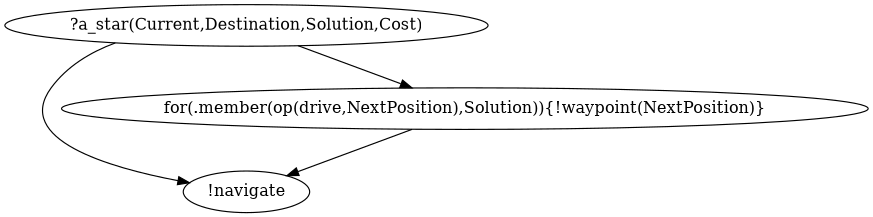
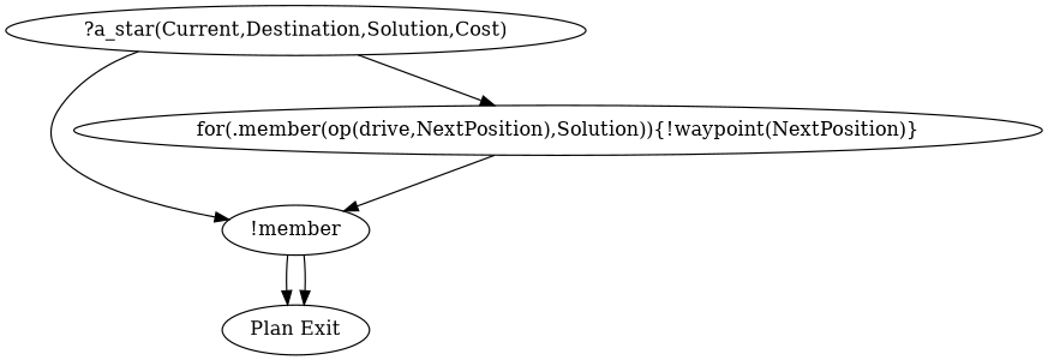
  digraph {
-   n1 [label="!navigate"]
+   n1 [label="!member"]
+   n2 [label="Plan Exit"]
    n3 [label="?a_star(Current,Destination,Solution,Cost)"]
    n4 [label="for(.member(op(drive,NextPosition),Solution)){!waypoint(NextPosition)}"]
+   n1 -> n2
+   n1 -> n2
    n3 -> n1
    n3 -> n4
    n4 -> n1
  }
